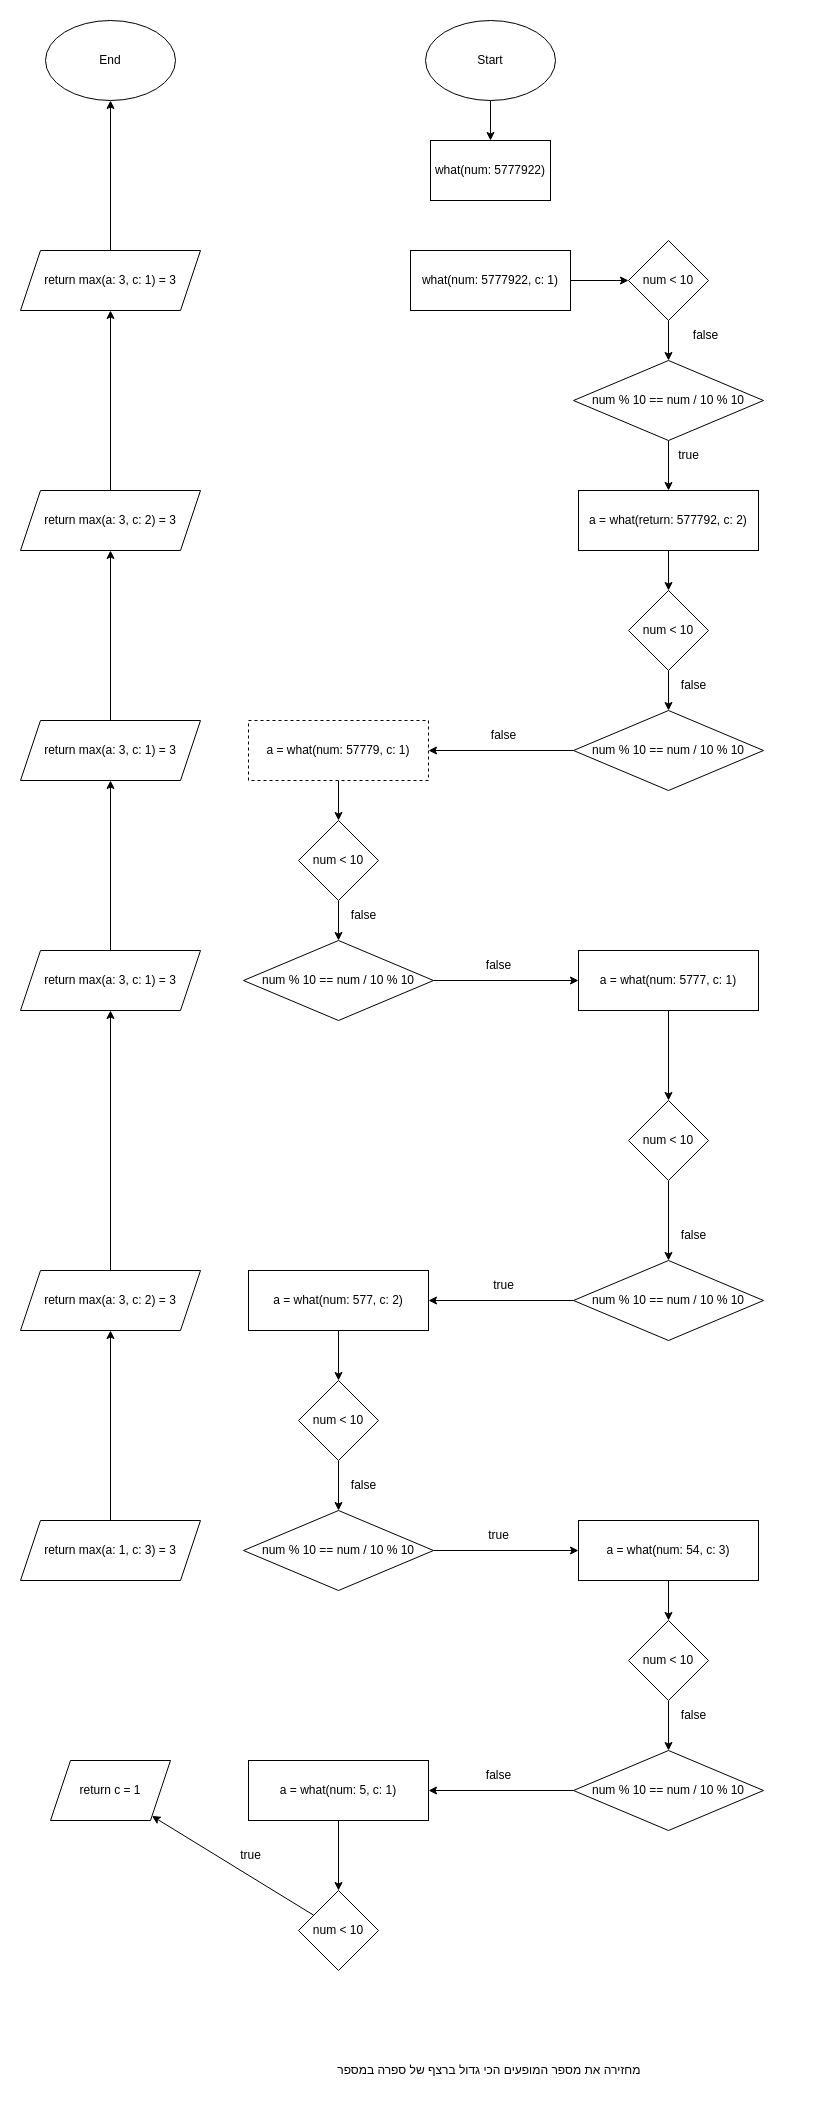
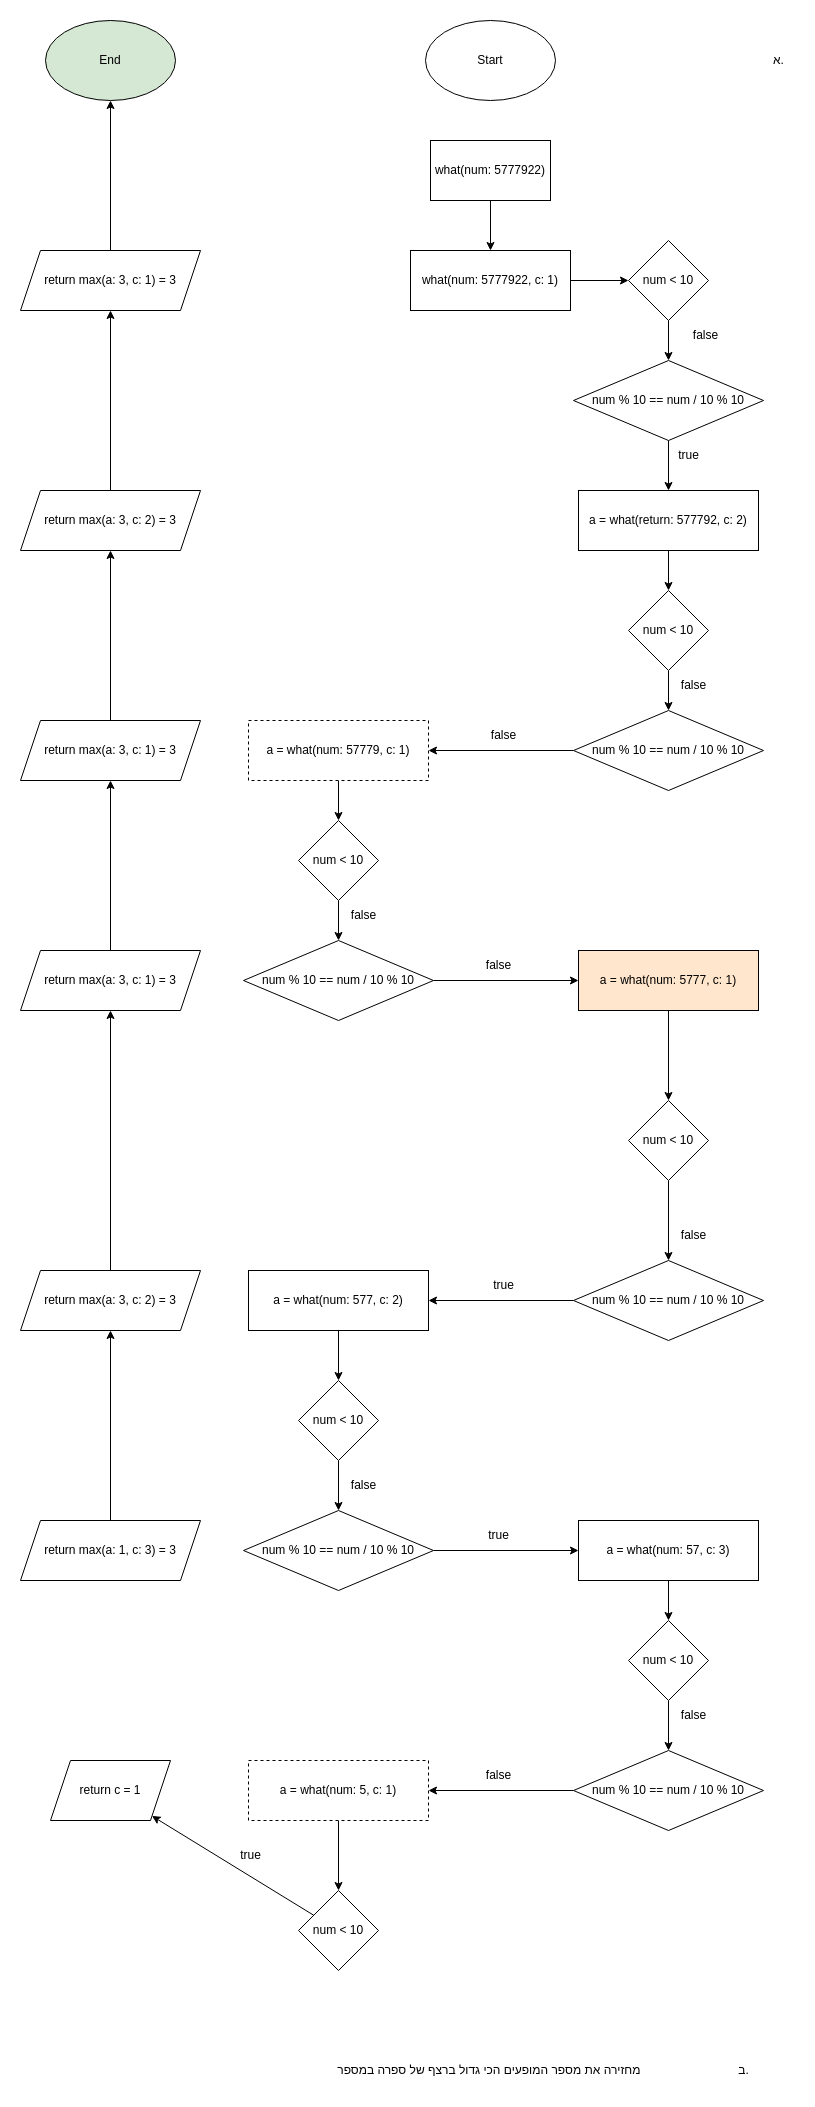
  <mxCell id="0" />
  <mxCell id="1" parent="0" />
- <mxCell id="2" style="edgeStyle=none;html=1;" edge="1" parent="1" source="3" target="5"><mxGeometry relative="1" as="geometry" /></mxCell>
  <mxCell id="3" value="Start" style="ellipse;whiteSpace=wrap;html=1;" vertex="1" parent="1"><mxGeometry x="425" y="20" width="130" height="80" as="geometry" /></mxCell>
+ <mxCell id="4" value="" style="edgeStyle=none;html=1;" edge="1" parent="1" source="5" target="7"><mxGeometry relative="1" as="geometry"><mxPoint x="293" y="300" as="targetPoint" /></mxGeometry></mxCell>
  <mxCell id="5" value="what(num: 5777922)" style="whiteSpace=wrap;html=1;" vertex="1" parent="1"><mxGeometry x="430" y="140" width="120" height="60" as="geometry" /></mxCell>
  <mxCell id="6" style="edgeStyle=none;html=1;" edge="1" parent="1" source="7" target="9"><mxGeometry relative="1" as="geometry" /></mxCell>
  <mxCell id="7" value="what(num: 5777922, c: 1)" style="whiteSpace=wrap;html=1;" vertex="1" parent="1"><mxGeometry x="410" y="250" width="160" height="60" as="geometry" /></mxCell>
  <mxCell id="8" style="edgeStyle=none;html=1;" edge="1" parent="1" source="9" target="12"><mxGeometry relative="1" as="geometry"><mxPoint x="338" y="480" as="targetPoint" /></mxGeometry></mxCell>
  <mxCell id="9" value="num &amp;lt; 10" style="rhombus;whiteSpace=wrap;html=1;" vertex="1" parent="1"><mxGeometry x="628" y="240" width="80" height="80" as="geometry" /></mxCell>
  <mxCell id="10" value="false" style="text;html=1;align=center;verticalAlign=middle;resizable=0;points=[];autosize=1;strokeColor=none;fillColor=none;" vertex="1" parent="1"><mxGeometry x="680" y="320" width="50" height="30" as="geometry" /></mxCell>
  <mxCell id="11" style="edgeStyle=none;html=1;" edge="1" parent="1" source="12" target="14"><mxGeometry relative="1" as="geometry" /></mxCell>
  <mxCell id="12" value="num % 10 == num / 10 % 10" style="rhombus;whiteSpace=wrap;html=1;" vertex="1" parent="1"><mxGeometry x="573" y="360" width="190" height="80" as="geometry" /></mxCell>
  <mxCell id="13" style="edgeStyle=none;html=1;" edge="1" parent="1" source="14" target="17"><mxGeometry relative="1" as="geometry" /></mxCell>
  <mxCell id="14" value="a = what(return: 577792, c: 2)" style="whiteSpace=wrap;html=1;" vertex="1" parent="1"><mxGeometry x="578" y="490" width="180" height="60" as="geometry" /></mxCell>
  <mxCell id="15" value="true" style="text;html=1;align=center;verticalAlign=middle;resizable=0;points=[];autosize=1;strokeColor=none;fillColor=none;" vertex="1" parent="1"><mxGeometry x="668" y="440" width="40" height="30" as="geometry" /></mxCell>
  <mxCell id="16" style="edgeStyle=none;html=1;" edge="1" parent="1" source="17" target="20"><mxGeometry relative="1" as="geometry" /></mxCell>
  <mxCell id="17" value="num &amp;lt; 10" style="rhombus;whiteSpace=wrap;html=1;" vertex="1" parent="1"><mxGeometry x="628" y="590" width="80" height="80" as="geometry" /></mxCell>
  <mxCell id="18" value="false" style="text;html=1;align=center;verticalAlign=middle;resizable=0;points=[];autosize=1;strokeColor=none;fillColor=none;" vertex="1" parent="1"><mxGeometry x="668" y="670" width="50" height="30" as="geometry" /></mxCell>
  <mxCell id="19" style="edgeStyle=none;html=1;" edge="1" parent="1" source="20" target="23"><mxGeometry relative="1" as="geometry" /></mxCell>
  <mxCell id="20" value="num % 10 == num / 10 % 10" style="rhombus;whiteSpace=wrap;html=1;" vertex="1" parent="1"><mxGeometry x="573" y="710" width="190" height="80" as="geometry" /></mxCell>
  <mxCell id="21" value="false" style="text;html=1;align=center;verticalAlign=middle;resizable=0;points=[];autosize=1;strokeColor=none;fillColor=none;" vertex="1" parent="1"><mxGeometry x="478" y="720" width="50" height="30" as="geometry" /></mxCell>
  <mxCell id="22" style="edgeStyle=none;html=1;" edge="1" parent="1" source="23" target="25"><mxGeometry relative="1" as="geometry"><mxPoint x="338" y="830" as="targetPoint" /></mxGeometry></mxCell>
  <mxCell id="23" value="a = what(num: 57779, c: 1)" style="whiteSpace=wrap;html=1;dashed=1;" vertex="1" parent="1"><mxGeometry x="248" y="720" width="180" height="60" as="geometry" /></mxCell>
  <mxCell id="24" style="edgeStyle=none;html=1;" edge="1" parent="1" source="25" target="28"><mxGeometry relative="1" as="geometry" /></mxCell>
  <mxCell id="25" value="num &amp;lt; 10" style="rhombus;whiteSpace=wrap;html=1;" vertex="1" parent="1"><mxGeometry x="298" y="820" width="80" height="80" as="geometry" /></mxCell>
  <mxCell id="26" value="false" style="text;html=1;align=center;verticalAlign=middle;resizable=0;points=[];autosize=1;strokeColor=none;fillColor=none;" vertex="1" parent="1"><mxGeometry x="338" y="900" width="50" height="30" as="geometry" /></mxCell>
  <mxCell id="27" style="edgeStyle=none;html=1;entryX=0;entryY=0.5;entryDx=0;entryDy=0;" edge="1" parent="1" source="28" target="30"><mxGeometry relative="1" as="geometry"><mxPoint x="558" y="980" as="targetPoint" /></mxGeometry></mxCell>
  <mxCell id="28" value="num % 10 == num / 10 % 10" style="rhombus;whiteSpace=wrap;html=1;" vertex="1" parent="1"><mxGeometry x="243" y="940" width="190" height="80" as="geometry" /></mxCell>
  <mxCell id="29" style="edgeStyle=none;html=1;" edge="1" parent="1" source="30" target="32"><mxGeometry relative="1" as="geometry" /></mxCell>
- <mxCell id="30" value="a = what(num: 5777, c: 1)" style="whiteSpace=wrap;html=1;" vertex="1" parent="1"><mxGeometry x="578" y="950" width="180" height="60" as="geometry" /></mxCell>
+ <mxCell id="30" value="a = what(num: 5777, c: 1)" style="whiteSpace=wrap;html=1;fillColor=#ffe6cc;" vertex="1" parent="1"><mxGeometry x="578" y="950" width="180" height="60" as="geometry" /></mxCell>
  <mxCell id="31" style="edgeStyle=none;html=1;" edge="1" source="32" target="35" parent="1"><mxGeometry relative="1" as="geometry" /></mxCell>
  <mxCell id="32" value="num &amp;lt; 10" style="rhombus;whiteSpace=wrap;html=1;" vertex="1" parent="1"><mxGeometry x="628" y="1100" width="80" height="80" as="geometry" /></mxCell>
  <mxCell id="33" value="false" style="text;html=1;align=center;verticalAlign=middle;resizable=0;points=[];autosize=1;strokeColor=none;fillColor=none;" vertex="1" parent="1"><mxGeometry x="668" y="1220" width="50" height="30" as="geometry" /></mxCell>
  <mxCell id="34" style="edgeStyle=none;html=1;" edge="1" parent="1" source="35" target="37"><mxGeometry relative="1" as="geometry" /></mxCell>
  <mxCell id="35" value="num % 10 == num / 10 % 10" style="rhombus;whiteSpace=wrap;html=1;" vertex="1" parent="1"><mxGeometry x="573" y="1260" width="190" height="80" as="geometry" /></mxCell>
  <mxCell id="36" style="edgeStyle=none;html=1;" edge="1" parent="1" source="37" target="39"><mxGeometry relative="1" as="geometry" /></mxCell>
  <mxCell id="37" value="a = what(num: 577, c: 2)" style="whiteSpace=wrap;html=1;" vertex="1" parent="1"><mxGeometry x="248" y="1270" width="180" height="60" as="geometry" /></mxCell>
  <mxCell id="38" style="edgeStyle=none;html=1;" edge="1" parent="1" source="39" target="41"><mxGeometry relative="1" as="geometry" /></mxCell>
  <mxCell id="39" value="num &amp;lt; 10" style="rhombus;whiteSpace=wrap;html=1;" vertex="1" parent="1"><mxGeometry x="298" y="1380" width="80" height="80" as="geometry" /></mxCell>
  <mxCell id="40" style="edgeStyle=none;html=1;" edge="1" parent="1" source="41" target="44"><mxGeometry relative="1" as="geometry" /></mxCell>
  <mxCell id="41" value="num % 10 == num / 10 % 10" style="rhombus;whiteSpace=wrap;html=1;" vertex="1" parent="1"><mxGeometry x="243" y="1510" width="190" height="80" as="geometry" /></mxCell>
  <mxCell id="42" value="false" style="text;html=1;align=center;verticalAlign=middle;resizable=0;points=[];autosize=1;strokeColor=none;fillColor=none;" vertex="1" parent="1"><mxGeometry x="338" y="1470" width="50" height="30" as="geometry" /></mxCell>
  <mxCell id="43" style="edgeStyle=none;html=1;" edge="1" parent="1" source="44" target="46"><mxGeometry relative="1" as="geometry" /></mxCell>
- <mxCell id="44" value="a = what(num: 54, c: 3)" style="whiteSpace=wrap;html=1;" vertex="1" parent="1"><mxGeometry x="578" y="1520" width="180" height="60" as="geometry" /></mxCell>
+ <mxCell id="44" value="a = what(num: 57, c: 3)" style="whiteSpace=wrap;html=1;" vertex="1" parent="1"><mxGeometry x="578" y="1520" width="180" height="60" as="geometry" /></mxCell>
  <mxCell id="45" style="edgeStyle=none;html=1;" edge="1" parent="1" source="46" target="49"><mxGeometry relative="1" as="geometry" /></mxCell>
  <mxCell id="46" value="num &amp;lt; 10" style="rhombus;whiteSpace=wrap;html=1;" vertex="1" parent="1"><mxGeometry x="628" y="1620" width="80" height="80" as="geometry" /></mxCell>
  <mxCell id="47" value="false" style="text;html=1;align=center;verticalAlign=middle;resizable=0;points=[];autosize=1;strokeColor=none;fillColor=none;" vertex="1" parent="1"><mxGeometry x="668" y="1700" width="50" height="30" as="geometry" /></mxCell>
  <mxCell id="48" style="edgeStyle=none;html=1;" edge="1" parent="1" source="49" target="54"><mxGeometry relative="1" as="geometry" /></mxCell>
  <mxCell id="49" value="num % 10 == num / 10 % 10" style="rhombus;whiteSpace=wrap;html=1;" vertex="1" parent="1"><mxGeometry x="573" y="1750" width="190" height="80" as="geometry" /></mxCell>
  <mxCell id="50" value="false" style="text;html=1;align=center;verticalAlign=middle;resizable=0;points=[];autosize=1;strokeColor=none;fillColor=none;" vertex="1" parent="1"><mxGeometry x="473" y="950" width="50" height="30" as="geometry" /></mxCell>
  <mxCell id="51" value="true" style="text;html=1;align=center;verticalAlign=middle;resizable=0;points=[];autosize=1;strokeColor=none;fillColor=none;" vertex="1" parent="1"><mxGeometry x="483" y="1270" width="40" height="30" as="geometry" /></mxCell>
  <mxCell id="52" value="true" style="text;html=1;align=center;verticalAlign=middle;resizable=0;points=[];autosize=1;strokeColor=none;fillColor=none;" vertex="1" parent="1"><mxGeometry x="478" y="1520" width="40" height="30" as="geometry" /></mxCell>
  <mxCell id="53" style="edgeStyle=none;html=1;" edge="1" parent="1" source="54" target="57"><mxGeometry relative="1" as="geometry" /></mxCell>
- <mxCell id="54" value="a = what(num: 5, c: 1)" style="whiteSpace=wrap;html=1;" vertex="1" parent="1"><mxGeometry x="248" y="1760" width="180" height="60" as="geometry" /></mxCell>
+ <mxCell id="54" value="a = what(num: 5, c: 1)" style="whiteSpace=wrap;html=1;dashed=1;" vertex="1" parent="1"><mxGeometry x="248" y="1760" width="180" height="60" as="geometry" /></mxCell>
  <mxCell id="55" value="false" style="text;html=1;align=center;verticalAlign=middle;resizable=0;points=[];autosize=1;strokeColor=none;fillColor=none;" vertex="1" parent="1"><mxGeometry x="473" y="1760" width="50" height="30" as="geometry" /></mxCell>
  <mxCell id="56" style="edgeStyle=none;html=1;" edge="1" parent="1" source="57" target="58"><mxGeometry relative="1" as="geometry" /></mxCell>
  <mxCell id="57" value="num &amp;lt; 10" style="rhombus;whiteSpace=wrap;html=1;" vertex="1" parent="1"><mxGeometry x="298" y="1890" width="80" height="80" as="geometry" /></mxCell>
  <mxCell id="58" value="return c = 1" style="shape=parallelogram;perimeter=parallelogramPerimeter;whiteSpace=wrap;html=1;fixedSize=1;" vertex="1" parent="1"><mxGeometry x="50" y="1760" width="120" height="60" as="geometry" /></mxCell>
  <mxCell id="59" style="edgeStyle=none;html=1;" edge="1" parent="1" source="60" target="62"><mxGeometry relative="1" as="geometry" /></mxCell>
  <mxCell id="60" value="return max(a: 1, c: 3) = 3" style="shape=parallelogram;perimeter=parallelogramPerimeter;whiteSpace=wrap;html=1;fixedSize=1;" vertex="1" parent="1"><mxGeometry x="20" y="1520" width="180" height="60" as="geometry" /></mxCell>
  <mxCell id="61" style="edgeStyle=none;html=1;" edge="1" parent="1" source="62" target="64"><mxGeometry relative="1" as="geometry" /></mxCell>
  <mxCell id="62" value="return max(a: 3, c: 2) = 3" style="shape=parallelogram;perimeter=parallelogramPerimeter;whiteSpace=wrap;html=1;fixedSize=1;" vertex="1" parent="1"><mxGeometry x="20" y="1270" width="180" height="60" as="geometry" /></mxCell>
  <mxCell id="63" style="edgeStyle=none;html=1;" edge="1" parent="1" source="64" target="66"><mxGeometry relative="1" as="geometry" /></mxCell>
  <mxCell id="64" value="return max(a: 3, c: 1) = 3" style="shape=parallelogram;perimeter=parallelogramPerimeter;whiteSpace=wrap;html=1;fixedSize=1;" vertex="1" parent="1"><mxGeometry x="20" y="950" width="180" height="60" as="geometry" /></mxCell>
  <mxCell id="65" style="edgeStyle=none;html=1;" edge="1" parent="1" source="66" target="68"><mxGeometry relative="1" as="geometry" /></mxCell>
  <mxCell id="66" value="return max(a: 3, c: 1) = 3" style="shape=parallelogram;perimeter=parallelogramPerimeter;whiteSpace=wrap;html=1;fixedSize=1;" vertex="1" parent="1"><mxGeometry x="20" y="720" width="180" height="60" as="geometry" /></mxCell>
  <mxCell id="67" style="edgeStyle=none;html=1;" edge="1" parent="1" source="68" target="70"><mxGeometry relative="1" as="geometry" /></mxCell>
  <mxCell id="68" value="return max(a: 3, c: 2) = 3" style="shape=parallelogram;perimeter=parallelogramPerimeter;whiteSpace=wrap;html=1;fixedSize=1;" vertex="1" parent="1"><mxGeometry x="20" y="490" width="180" height="60" as="geometry" /></mxCell>
  <mxCell id="69" style="edgeStyle=none;html=1;" edge="1" parent="1" source="70" target="71"><mxGeometry relative="1" as="geometry" /></mxCell>
  <mxCell id="70" value="return max(a: 3, c: 1) = 3" style="shape=parallelogram;perimeter=parallelogramPerimeter;whiteSpace=wrap;html=1;fixedSize=1;" vertex="1" parent="1"><mxGeometry x="20" y="250" width="180" height="60" as="geometry" /></mxCell>
- <mxCell id="71" value="End" style="ellipse;whiteSpace=wrap;html=1;" vertex="1" parent="1"><mxGeometry x="45" y="20" width="130" height="80" as="geometry" /></mxCell>
+ <mxCell id="71" value="End" style="ellipse;whiteSpace=wrap;html=1;fillColor=#d5e8d4;" vertex="1" parent="1"><mxGeometry x="45" y="20" width="130" height="80" as="geometry" /></mxCell>
  <mxCell id="72" value="true" style="text;html=1;align=center;verticalAlign=middle;resizable=0;points=[];autosize=1;strokeColor=none;fillColor=none;" vertex="1" parent="1"><mxGeometry x="230" y="1840" width="40" height="30" as="geometry" /></mxCell>
+ <mxCell id="73" value="א." style="text;html=1;align=center;verticalAlign=middle;resizable=0;points=[];autosize=1;strokeColor=none;fillColor=none;" vertex="1" parent="1"><mxGeometry x="763" y="45" width="30" height="30" as="geometry" /></mxCell>
+ <mxCell id="74" value="ב." style="text;html=1;align=center;verticalAlign=middle;resizable=0;points=[];autosize=1;strokeColor=none;fillColor=none;" vertex="1" parent="1"><mxGeometry x="728" y="2055" width="30" height="30" as="geometry" /></mxCell>
  <mxCell id="75" value="מחזירה את מספר המופעים הכי גדול ברצף של ספרה במספר&amp;nbsp;" style="text;html=1;align=center;verticalAlign=middle;resizable=0;points=[];autosize=1;strokeColor=none;fillColor=none;" vertex="1" parent="1"><mxGeometry x="320" y="2055" width="340" height="30" as="geometry" /></mxCell>
